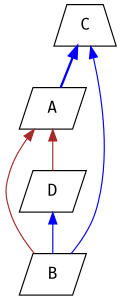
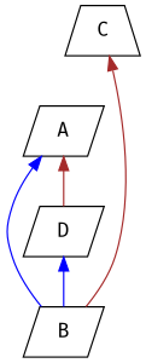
  digraph {
    fontname="Fira Sans"
    node [fontname="Fira Sans" shape=parallelogram]
    edge [color=blue dir=back fontname="Fira Sans" style=solid]
    C [shape=trapezium]
    A
    B
    D
-   C -> A [style=bold]
-   C -> B
-   A -> B [color=brown]
+   C -> B [color=brown]
+   A -> B
    A -> D [color=brown]
    D -> B
  }
